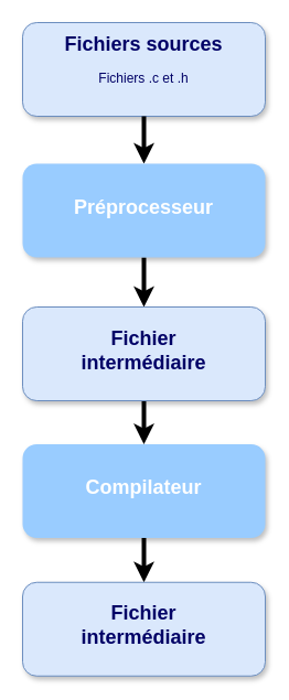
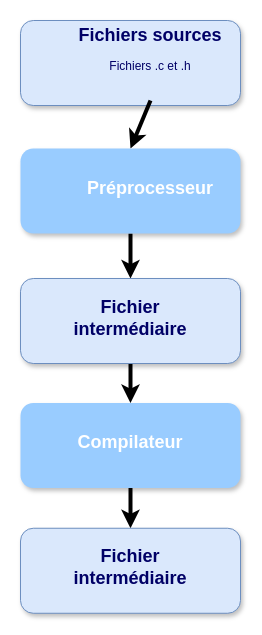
  <mxCell id="0" />
  <mxCell id="1" parent="0" />
  <mxCell id="2" value="" style="rounded=1;whiteSpace=wrap;html=1;strokeColor=#6c8ebf;strokeWidth=1;fillColor=#dae8fc;fontSize=13;align=center;gradientDirection=east;verticalAlign=top;shadow=1;" parent="1" vertex="1"><mxGeometry x="20" y="20" width="220" height="85" as="geometry" /></mxCell>
- <mxCell id="3" value="&lt;h1&gt;&lt;font color=&quot;#000066&quot;&gt;Fichiers sources&lt;br&gt;&lt;/font&gt;&lt;/h1&gt;&lt;p&gt;&lt;font style=&quot;font-size: 12px&quot; color=&quot;#000066&quot;&gt;Fichiers .c et .h&lt;/font&gt;&lt;font color=&quot;#0000CC&quot;&gt;&lt;br&gt;&lt;/font&gt;&lt;/p&gt;" style="text;html=1;spacing=5;spacingTop=-20;whiteSpace=wrap;overflow=hidden;strokeColor=none;strokeWidth=4;fillColor=none;gradientColor=#007FFF;fontSize=9;fontColor=#FFFFFF;align=center;" parent="1" vertex="1"><mxGeometry x="50" y="28" width="160" height="77" as="geometry" /></mxCell>
+ <mxCell id="3" value="&lt;h1&gt;&lt;font color=&quot;#000066&quot;&gt;Fichiers sources&lt;br&gt;&lt;/font&gt;&lt;/h1&gt;&lt;p&gt;&lt;font style=&quot;font-size: 12px&quot; color=&quot;#000066&quot;&gt;Fichiers .c et .h&lt;/font&gt;&lt;font color=&quot;#0000CC&quot;&gt;&lt;br&gt;&lt;/font&gt;&lt;/p&gt;" style="text;html=1;spacing=5;spacingTop=-20;whiteSpace=wrap;overflow=hidden;strokeColor=none;strokeWidth=4;fillColor=none;gradientColor=#007FFF;fontSize=9;fontColor=#FFFFFF;align=center;" parent="1" vertex="1"><mxGeometry x="70" y="23" width="160" height="77" as="geometry" /></mxCell>
  <mxCell id="4" value="" style="endArrow=classic;html=1;exitX=0.5;exitY=1;exitDx=0;exitDy=0;strokeWidth=4;entryX=0.5;entryY=0;entryDx=0;entryDy=0;" edge="1" parent="1" source="3" target="6"><mxGeometry width="50" height="50" relative="1" as="geometry"><mxPoint x="25" y="164" as="sourcePoint" /><mxPoint x="130" y="144" as="targetPoint" /></mxGeometry></mxCell>
  <mxCell id="5" value="" style="edgeStyle=orthogonalEdgeStyle;rounded=0;orthogonalLoop=1;jettySize=auto;html=1;strokeWidth=4;entryX=0.5;entryY=0;entryDx=0;entryDy=0;" edge="1" parent="1" source="6" target="9"><mxGeometry relative="1" as="geometry" /></mxCell>
  <mxCell id="6" value="" style="rounded=1;whiteSpace=wrap;html=1;strokeColor=none;strokeWidth=1;fillColor=#99CCFF;fontSize=13;fontColor=#FFFFFF;align=center;gradientColor=none;gradientDirection=east;verticalAlign=top;shadow=1;" vertex="1" parent="1"><mxGeometry x="20" y="148" width="220" height="85" as="geometry" /></mxCell>
- <mxCell id="7" value="&lt;h1&gt;Préprocesseur&lt;br&gt;&lt;/h1&gt;&lt;p&gt;&lt;br&gt;&lt;/p&gt;" style="text;html=1;spacing=5;spacingTop=-20;whiteSpace=wrap;overflow=hidden;strokeColor=none;strokeWidth=4;fillColor=none;gradientColor=#007FFF;fontSize=9;fontColor=#FFFFFF;align=center;" vertex="1" parent="1"><mxGeometry x="50" y="175.5" width="160" height="30" as="geometry" /></mxCell>
+ <mxCell id="7" value="&lt;h1&gt;Préprocesseur&lt;br&gt;&lt;/h1&gt;&lt;p&gt;&lt;br&gt;&lt;/p&gt;" style="text;html=1;spacing=5;spacingTop=-20;whiteSpace=wrap;overflow=hidden;strokeColor=none;strokeWidth=4;fillColor=none;gradientColor=#007FFF;fontSize=9;fontColor=#FFFFFF;align=center;" vertex="1" parent="1"><mxGeometry x="70" y="175.5" width="160" height="30" as="geometry" /></mxCell>
  <mxCell id="8" value="" style="edgeStyle=orthogonalEdgeStyle;rounded=0;orthogonalLoop=1;jettySize=auto;html=1;strokeWidth=4;entryX=0.5;entryY=0;entryDx=0;entryDy=0;" edge="1" parent="1" source="9" target="12"><mxGeometry relative="1" as="geometry" /></mxCell>
  <mxCell id="9" value="" style="rounded=1;whiteSpace=wrap;html=1;strokeColor=#6c8ebf;strokeWidth=1;fillColor=#dae8fc;fontSize=13;align=center;gradientDirection=east;verticalAlign=top;shadow=1;" vertex="1" parent="1"><mxGeometry x="20" y="278" width="220" height="85" as="geometry" /></mxCell>
  <mxCell id="10" value="&lt;h1&gt;&lt;font color=&quot;#000066&quot;&gt;Fichier intermédiaire&lt;br&gt;&lt;/font&gt;&lt;/h1&gt;" style="text;html=1;spacing=5;spacingTop=-20;whiteSpace=wrap;overflow=hidden;strokeColor=none;strokeWidth=4;fillColor=none;gradientColor=#007FFF;fontSize=9;fontColor=#FFFFFF;align=center;" vertex="1" parent="1"><mxGeometry x="50" y="294.5" width="160" height="52" as="geometry" /></mxCell>
  <mxCell id="11" value="" style="edgeStyle=orthogonalEdgeStyle;rounded=0;orthogonalLoop=1;jettySize=auto;html=1;strokeWidth=4;entryX=0.5;entryY=0;entryDx=0;entryDy=0;" edge="1" parent="1" source="12" target="14"><mxGeometry relative="1" as="geometry" /></mxCell>
  <mxCell id="12" value="" style="rounded=1;whiteSpace=wrap;html=1;strokeColor=none;strokeWidth=1;fillColor=#99CCFF;fontSize=13;fontColor=#FFFFFF;align=center;gradientColor=none;gradientDirection=east;verticalAlign=top;shadow=1;" vertex="1" parent="1"><mxGeometry x="20" y="402.5" width="220" height="85" as="geometry" /></mxCell>
  <mxCell id="13" value="&lt;h1&gt;Compilateur&lt;br&gt;&lt;/h1&gt;&lt;p&gt;&lt;br&gt;&lt;/p&gt;" style="text;html=1;spacing=5;spacingTop=-20;whiteSpace=wrap;overflow=hidden;strokeColor=none;strokeWidth=4;fillColor=none;gradientColor=#007FFF;fontSize=9;fontColor=#FFFFFF;align=center;" vertex="1" parent="1"><mxGeometry x="50" y="430" width="160" height="30" as="geometry" /></mxCell>
  <mxCell id="14" value="" style="rounded=1;whiteSpace=wrap;html=1;strokeColor=#6c8ebf;strokeWidth=1;fillColor=#dae8fc;fontSize=13;align=center;gradientDirection=east;verticalAlign=top;shadow=1;" vertex="1" parent="1"><mxGeometry x="20" y="527.759" width="220" height="85" as="geometry" /></mxCell>
  <mxCell id="15" value="&lt;h1&gt;&lt;font color=&quot;#000066&quot;&gt;Fichier intermédiaire&lt;br&gt;&lt;/font&gt;&lt;/h1&gt;" style="text;html=1;spacing=5;spacingTop=-20;whiteSpace=wrap;overflow=hidden;strokeColor=none;strokeWidth=4;fillColor=none;gradientColor=#007FFF;fontSize=9;fontColor=#FFFFFF;align=center;" vertex="1" parent="1"><mxGeometry x="50" y="544.259" width="160" height="52" as="geometry" /></mxCell>
